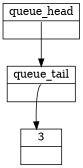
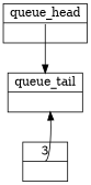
  digraph {
    rankdir=TB
    node [shape=record]
    edge [arrowtail=vee tailclip=false]
    n1 [label="{ queue_head | <next>  }"]
    n2 [label="{ queue_tail | <next>  }"]
    n3 [label="{ 3 | <next>  }"]
    n1 -> n2
-   n2 -> n3
+   n3 -> n2
  }
